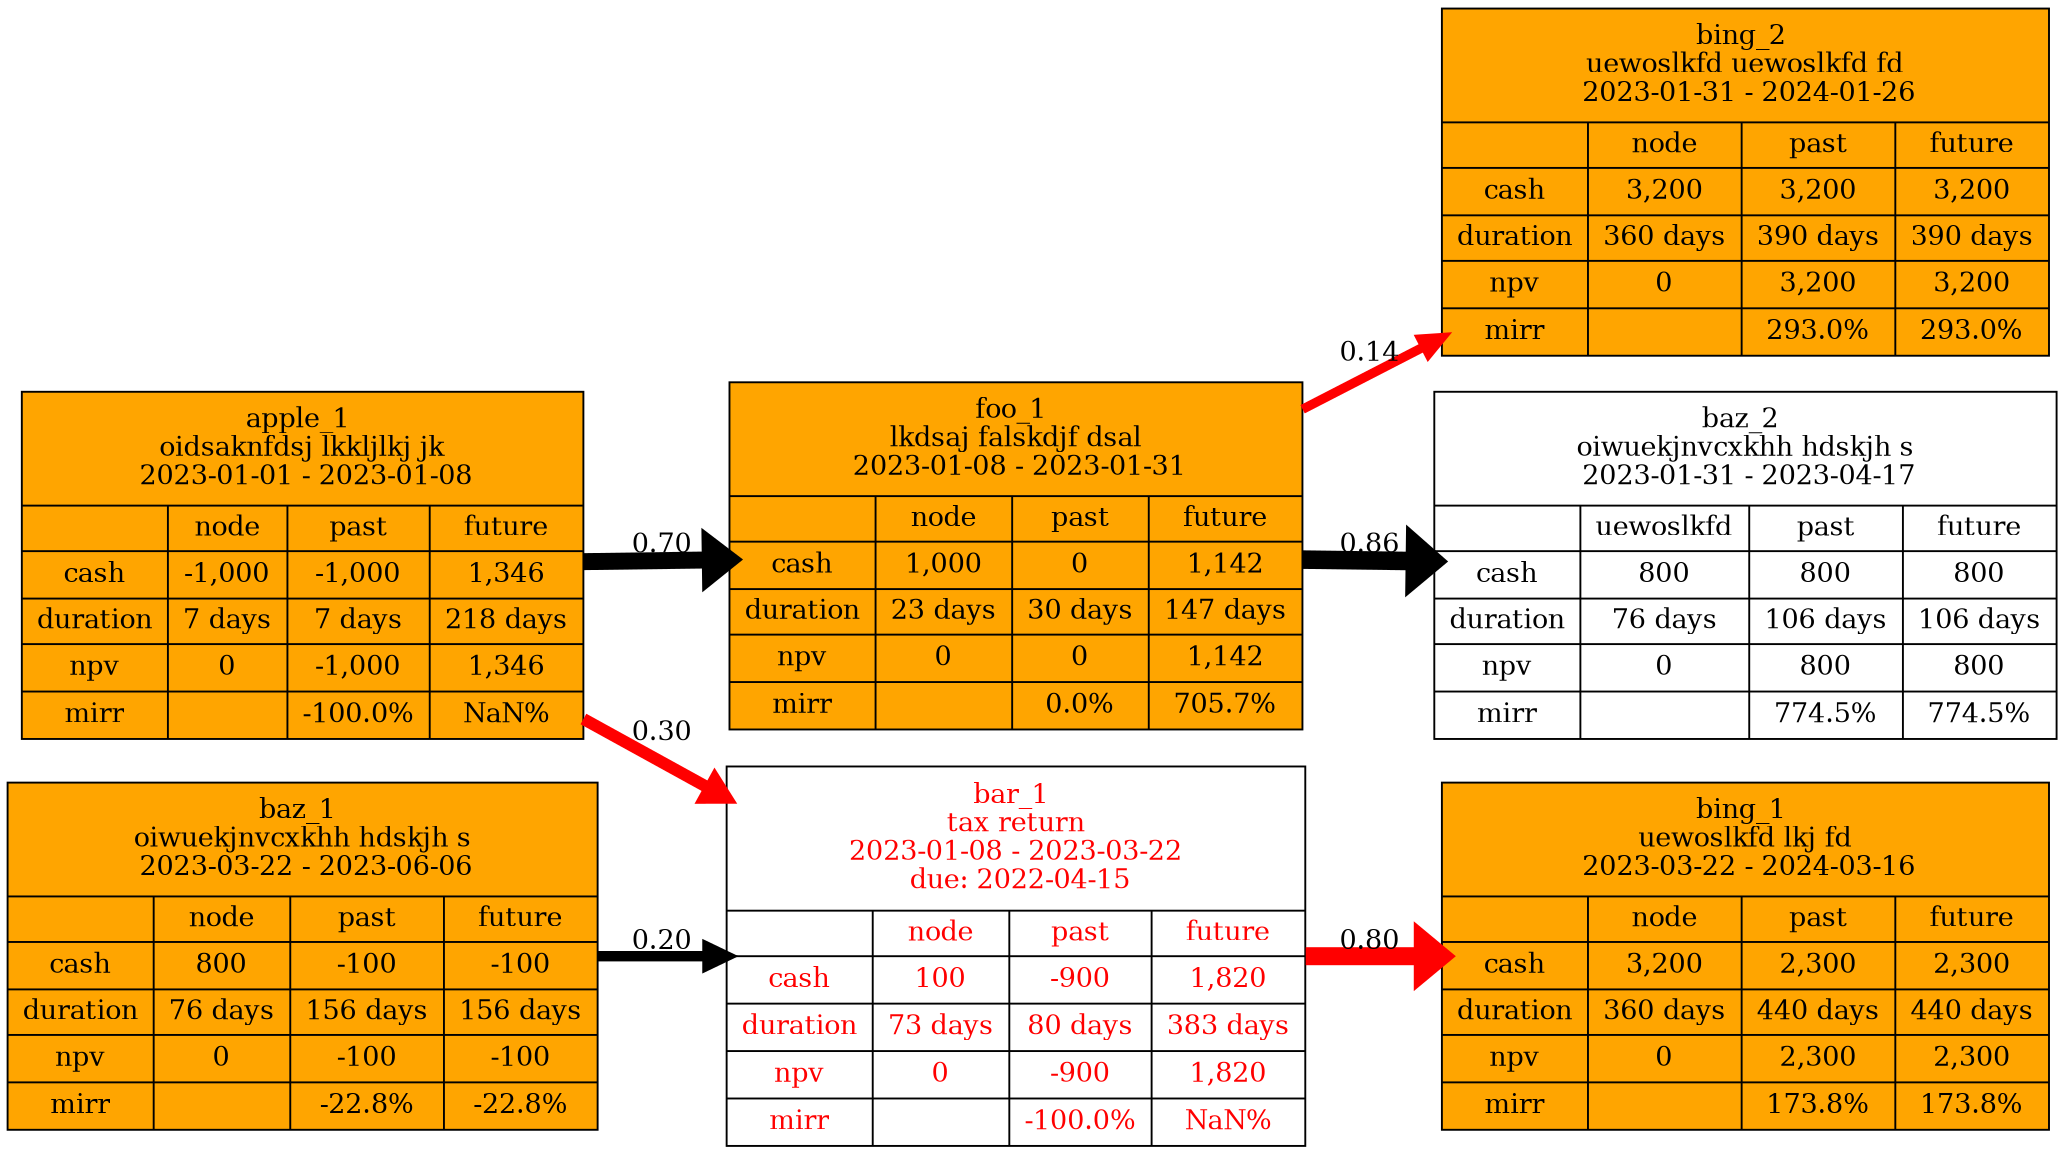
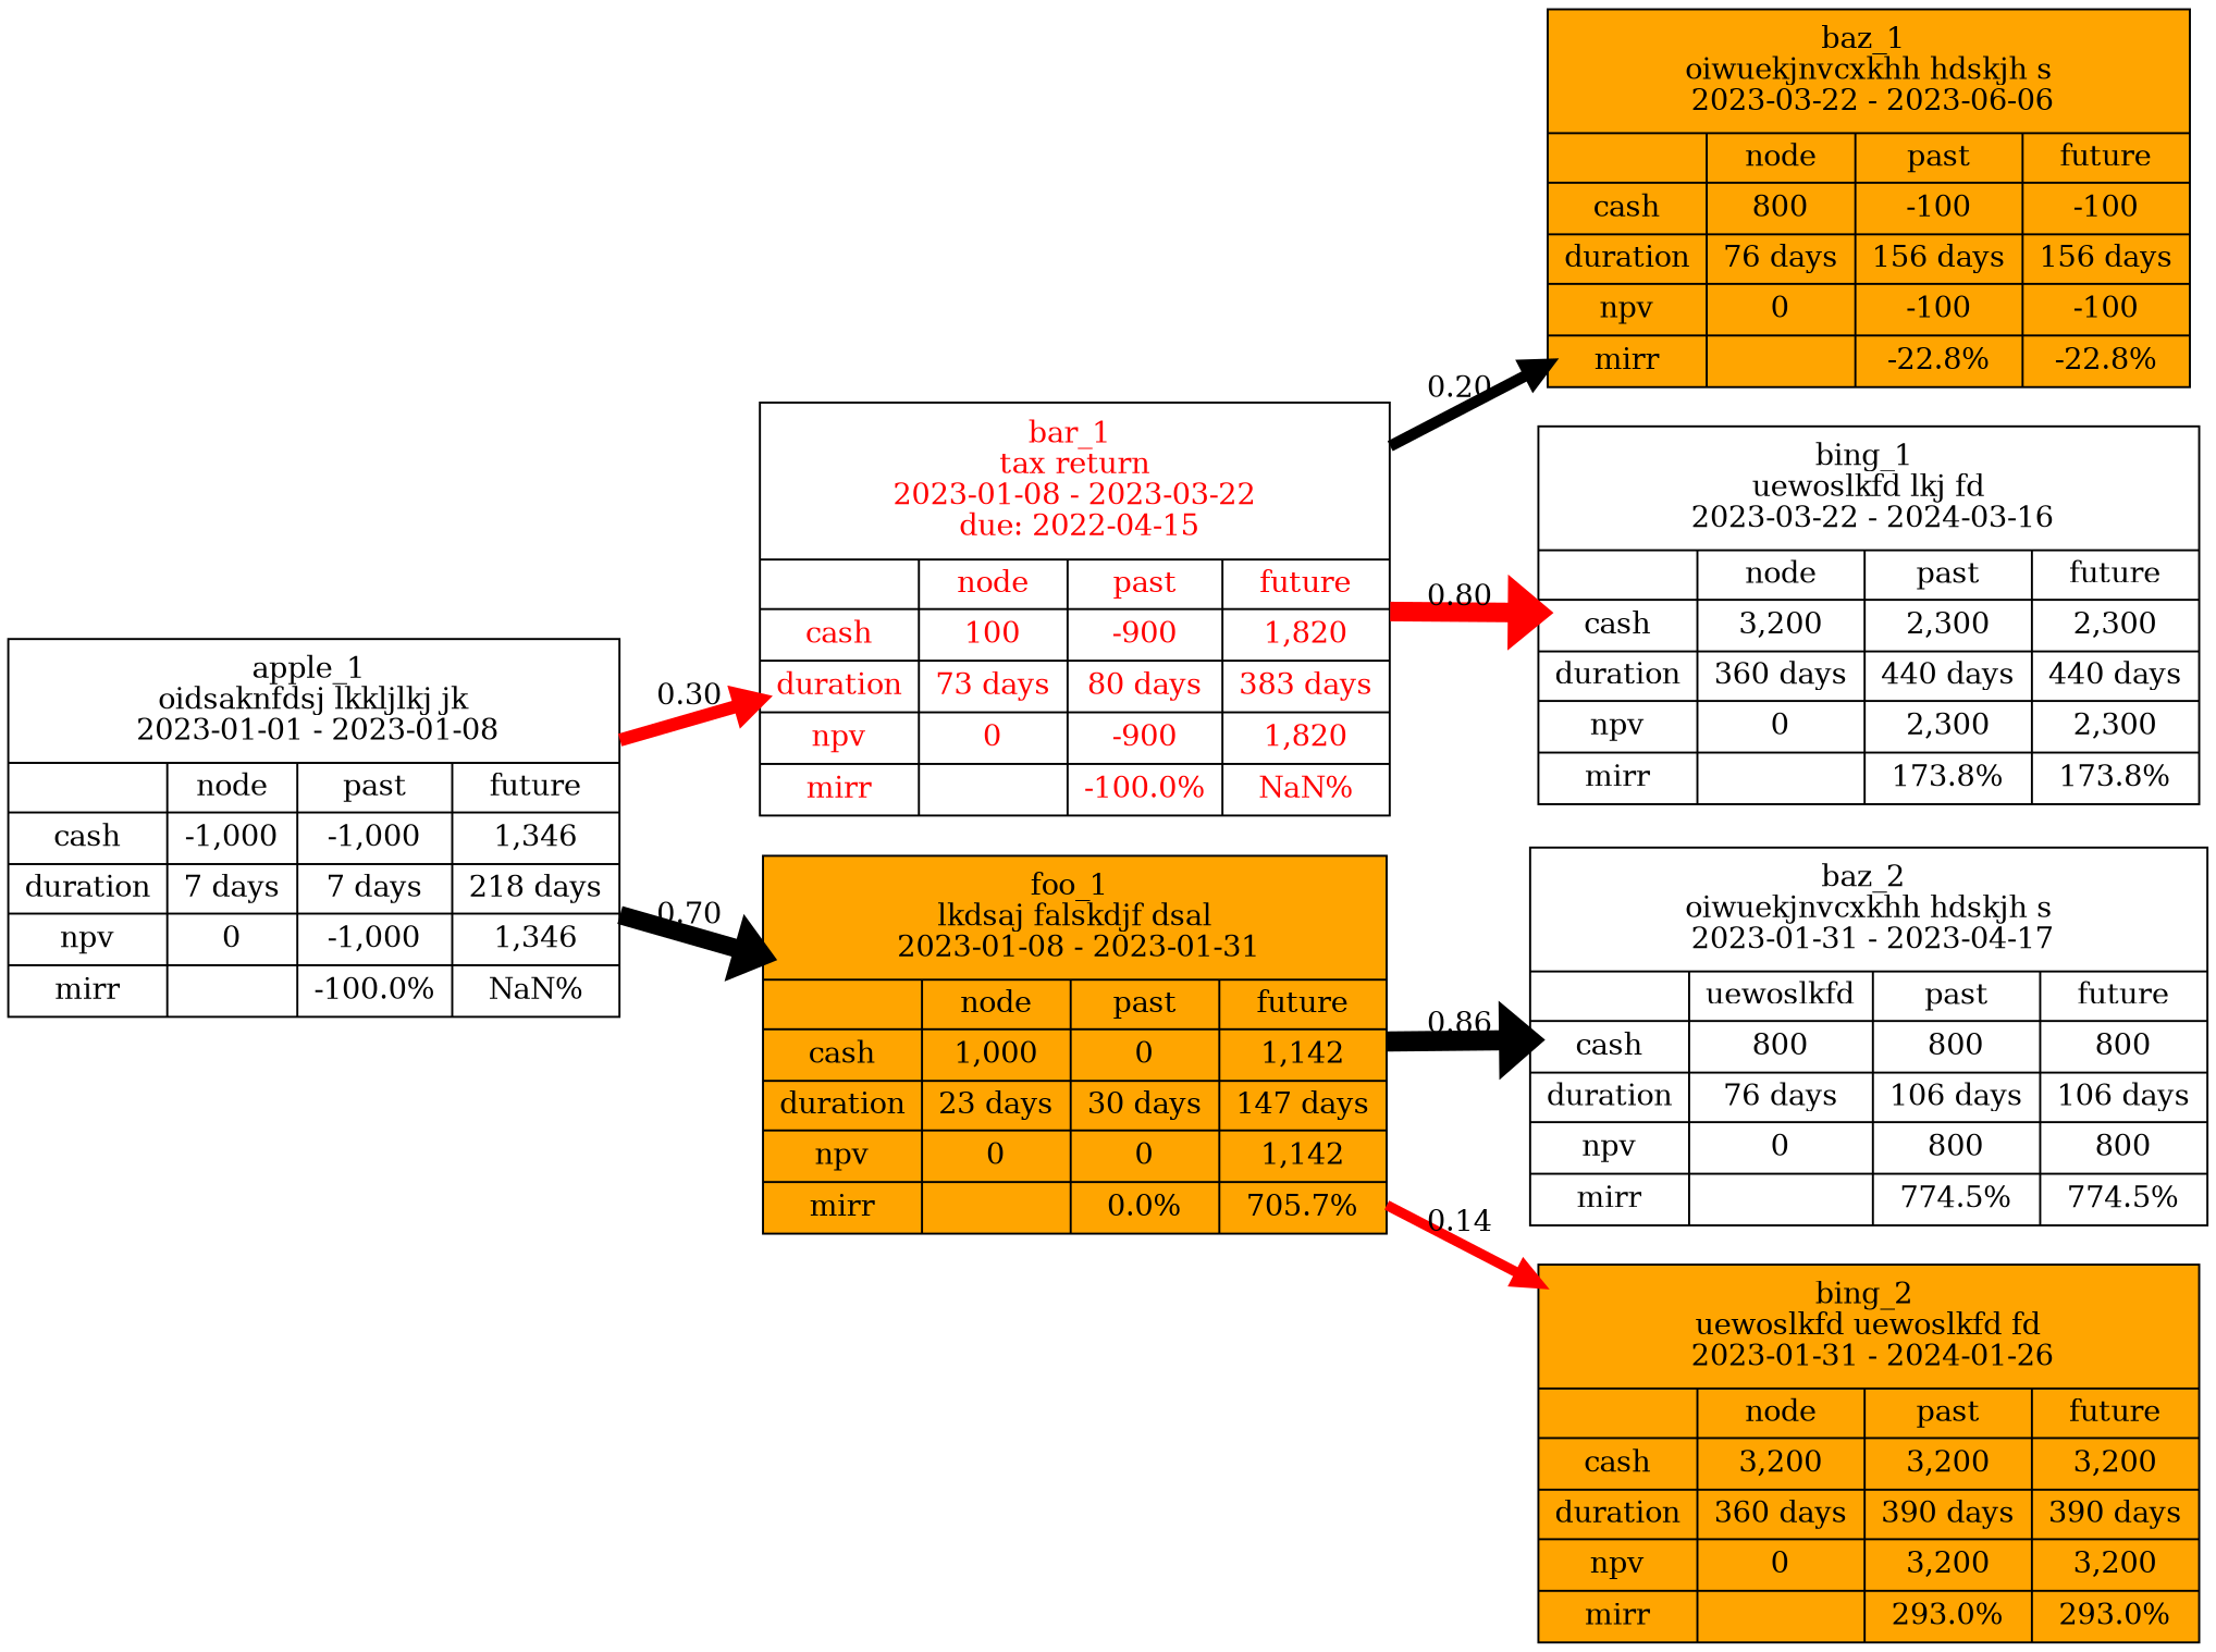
  digraph {
    rankdir=LR
    node [fillcolor=white fontcolor=black shape=record style=filled]
    edge [color=red]
-   n1 [fillcolor=orange height=2.5472 label="apple_1 \n oidsaknfdsj lkkljlkj jk \n 2023-01-01 - 2023-01-08 | { {|cash|duration|npv|mirr} | {node     | -1,000 | 7 days | 0 | } | {past     | -1,000 | 7 days | -1,000 | -100.0%} | {future   | 1,346 | 218 days | 1,346 | NaN%}}" width=3.4]
+   n1 [height=2.5472 label="apple_1 \n oidsaknfdsj lkkljlkj jk \n 2023-01-01 - 2023-01-08 | { {|cash|duration|npv|mirr} | {node     | -1,000 | 7 days | 0 | } | {past     | -1,000 | 7 days | -1,000 | -100.0%} | {future   | 1,346 | 218 days | 1,346 | NaN%}}" width=3.4]
    n2 [fontcolor="0.000 1.0 1.0" height=2.7806 label="bar_1 \n tax return \n 2023-01-08 - 2023-03-22 \n due: 2022-04-15 | { {|cash|duration|npv|mirr} | {node     | 100 | 73 days | 0 | } | {past     | -900 | 80 days | -900 | -100.0%} | {future   | 1,820 | 383 days | 1,820 | NaN%}}" width=3.4972]
    n3 [fillcolor=orange height=2.5472 label="foo_1 \n lkdsaj falskdjf dsal \n 2023-01-08 - 2023-01-31 | { {|cash|duration|npv|mirr} | {node     | 1,000 | 23 days | 0 | } | {past     | 0 | 30 days | 0 | 0.0%} | {future   | 1,142 | 147 days | 1,142 | 705.7%}}" width=3.4324]
    n4 [fillcolor=orange height=2.5472 label="baz_1 \n oiwuekjnvcxkhh hdskjh s \n 2023-03-22 - 2023-06-06 | { {|cash|duration|npv|mirr} | {node     | 800 | 76 days | 0 | } | {past     | -100 | 156 days | -100 | -22.8%} | {future   | -100 | 156 days | -100 | -22.8%}}" width=3.5296]
-   n5 [fillcolor=orange height=2.5472 label="bing_1 \n uewoslkfd lkj fd \n 2023-03-22 - 2024-03-16 | { {|cash|duration|npv|mirr} | {node     | 3,200 | 360 days | 0 | } | {past     | 2,300 | 440 days | 2,300 | 173.8%} | {future   | 2,300 | 440 days | 2,300 | 173.8%}}" width=3.6269]
+   n5 [height=2.5472 label="bing_1 \n uewoslkfd lkj fd \n 2023-03-22 - 2024-03-16 | { {|cash|duration|npv|mirr} | {node     | 3,200 | 360 days | 0 | } | {past     | 2,300 | 440 days | 2,300 | 173.8%} | {future   | 2,300 | 440 days | 2,300 | 173.8%}}" width=3.6269]
    n6 [height=2.5472 label="baz_2 \n oiwuekjnvcxkhh hdskjh s \n 2023-01-31 - 2023-04-17 | { {|cash|duration|npv|mirr} | {uewoslkfd     | 800 | 76 days | 0 | } | {past     | 800 | 106 days | 800 | 774.5%} | {future   | 800 | 106 days | 800 | 774.5%}}" width=3.5296]
    n7 [fillcolor=orange height=2.5472 label="bing_2 \n uewoslkfd uewoslkfd fd \n 2023-01-31 - 2024-01-26 | { {|cash|duration|npv|mirr} | {node     | 3,200 | 360 days | 0 | } | {past     | 3,200 | 390 days | 3,200 | 293.0%} | {future   | 3,200 | 390 days | 3,200 | 293.0%}}" width=3.6269]
    n1 -> n2 [label=0.30 penwidth=6.324555320336759]
    n1 -> n3 [color=black label=0.70 penwidth=8.94427190999916]
-   n4 -> n2 [color=black label=0.20 penwidth=5.477225575051662]
+   n2 -> n4 [color=black label=0.20 penwidth=5.477225575051662]
    n2 -> n5 [label=0.80 penwidth=9.486832980505138]
    n3 -> n6 [color=black label=0.86 penwidth=9.783367810436532]
    n3 -> n7 [label=0.14 penwidth=4.928053803045811]
  }
